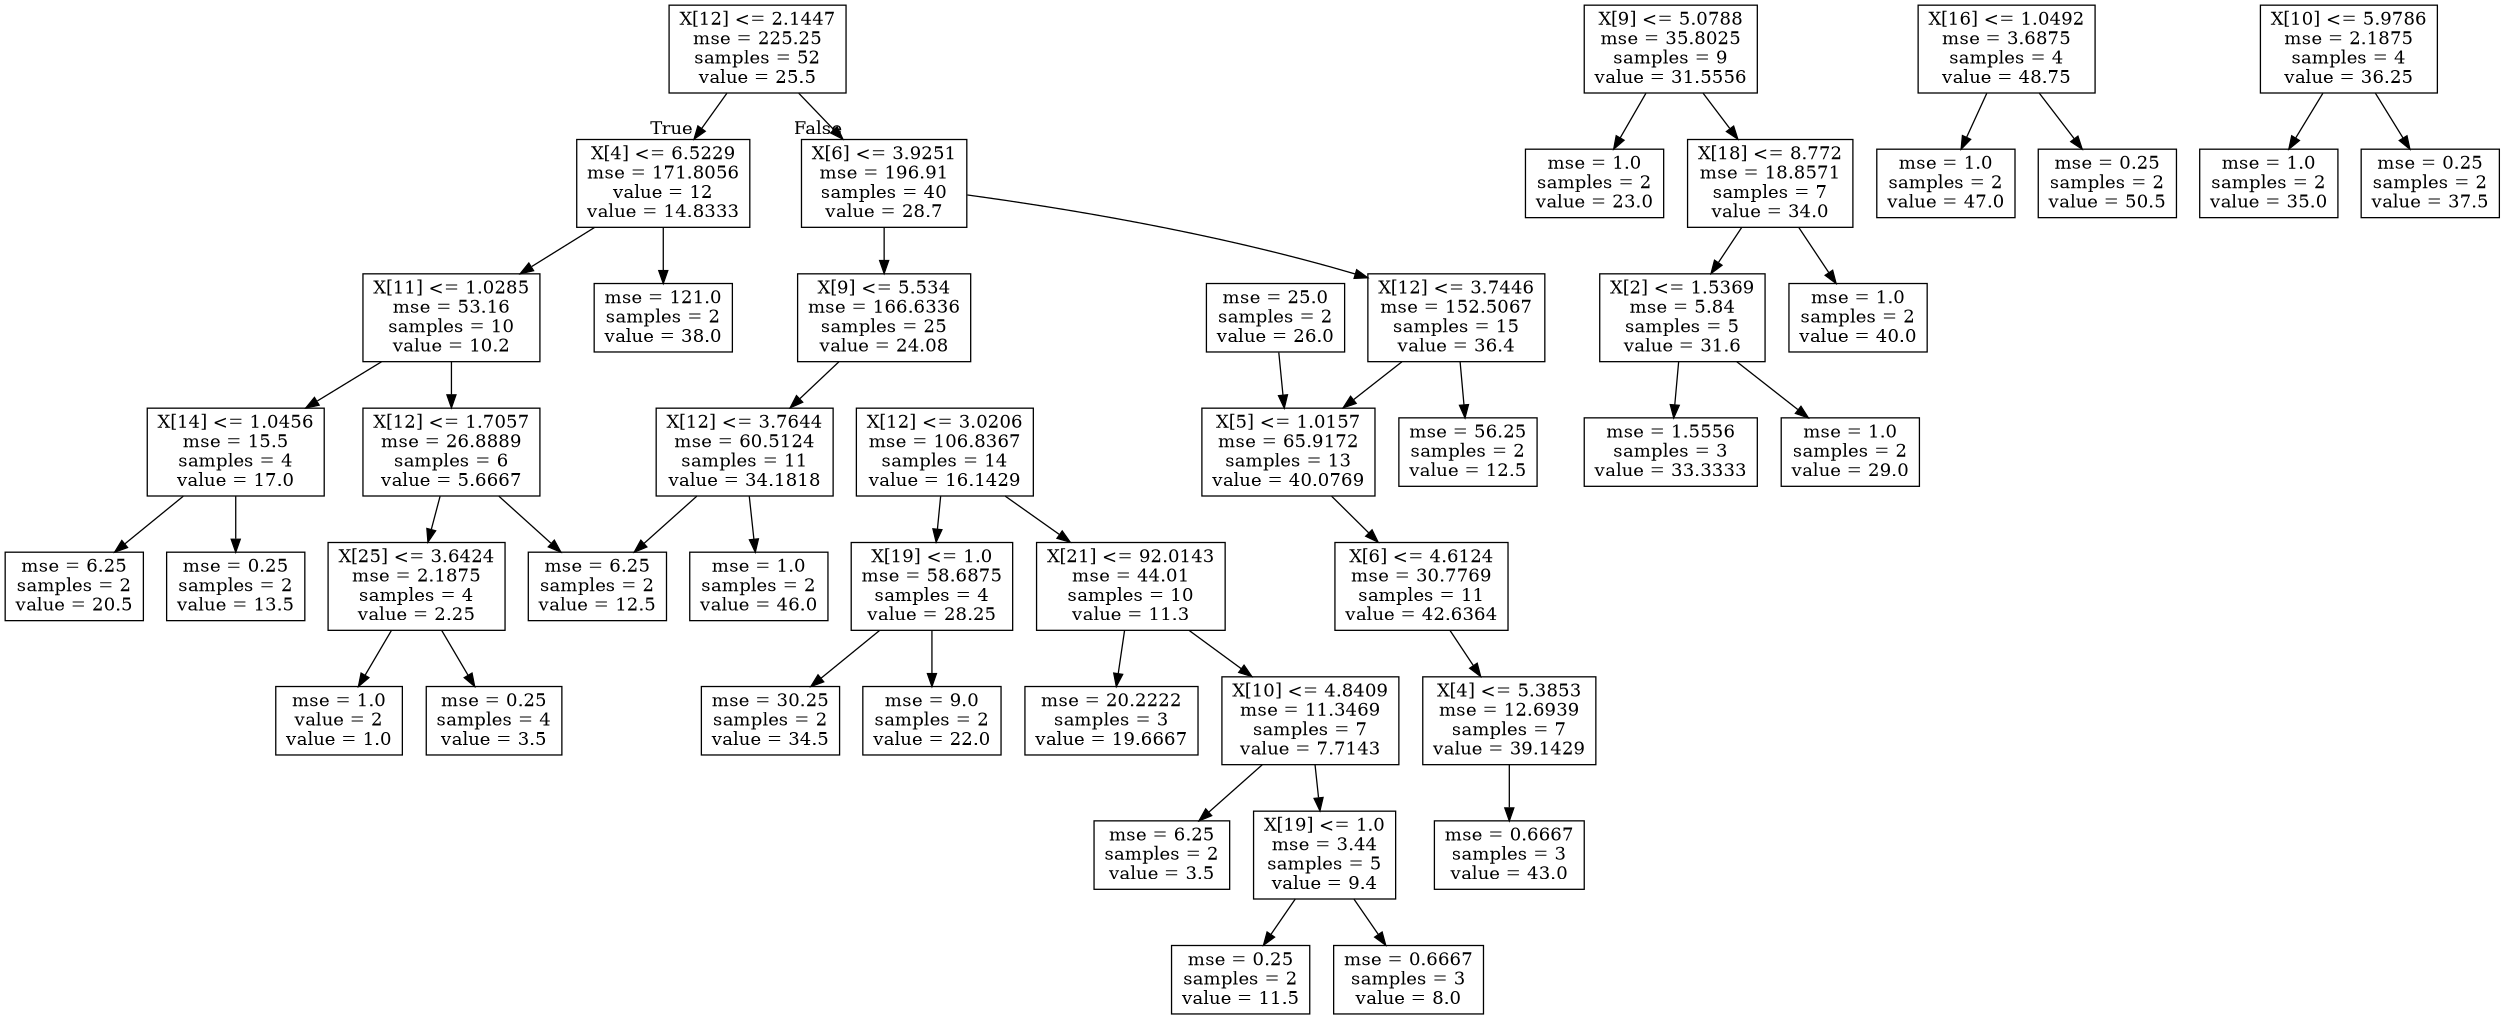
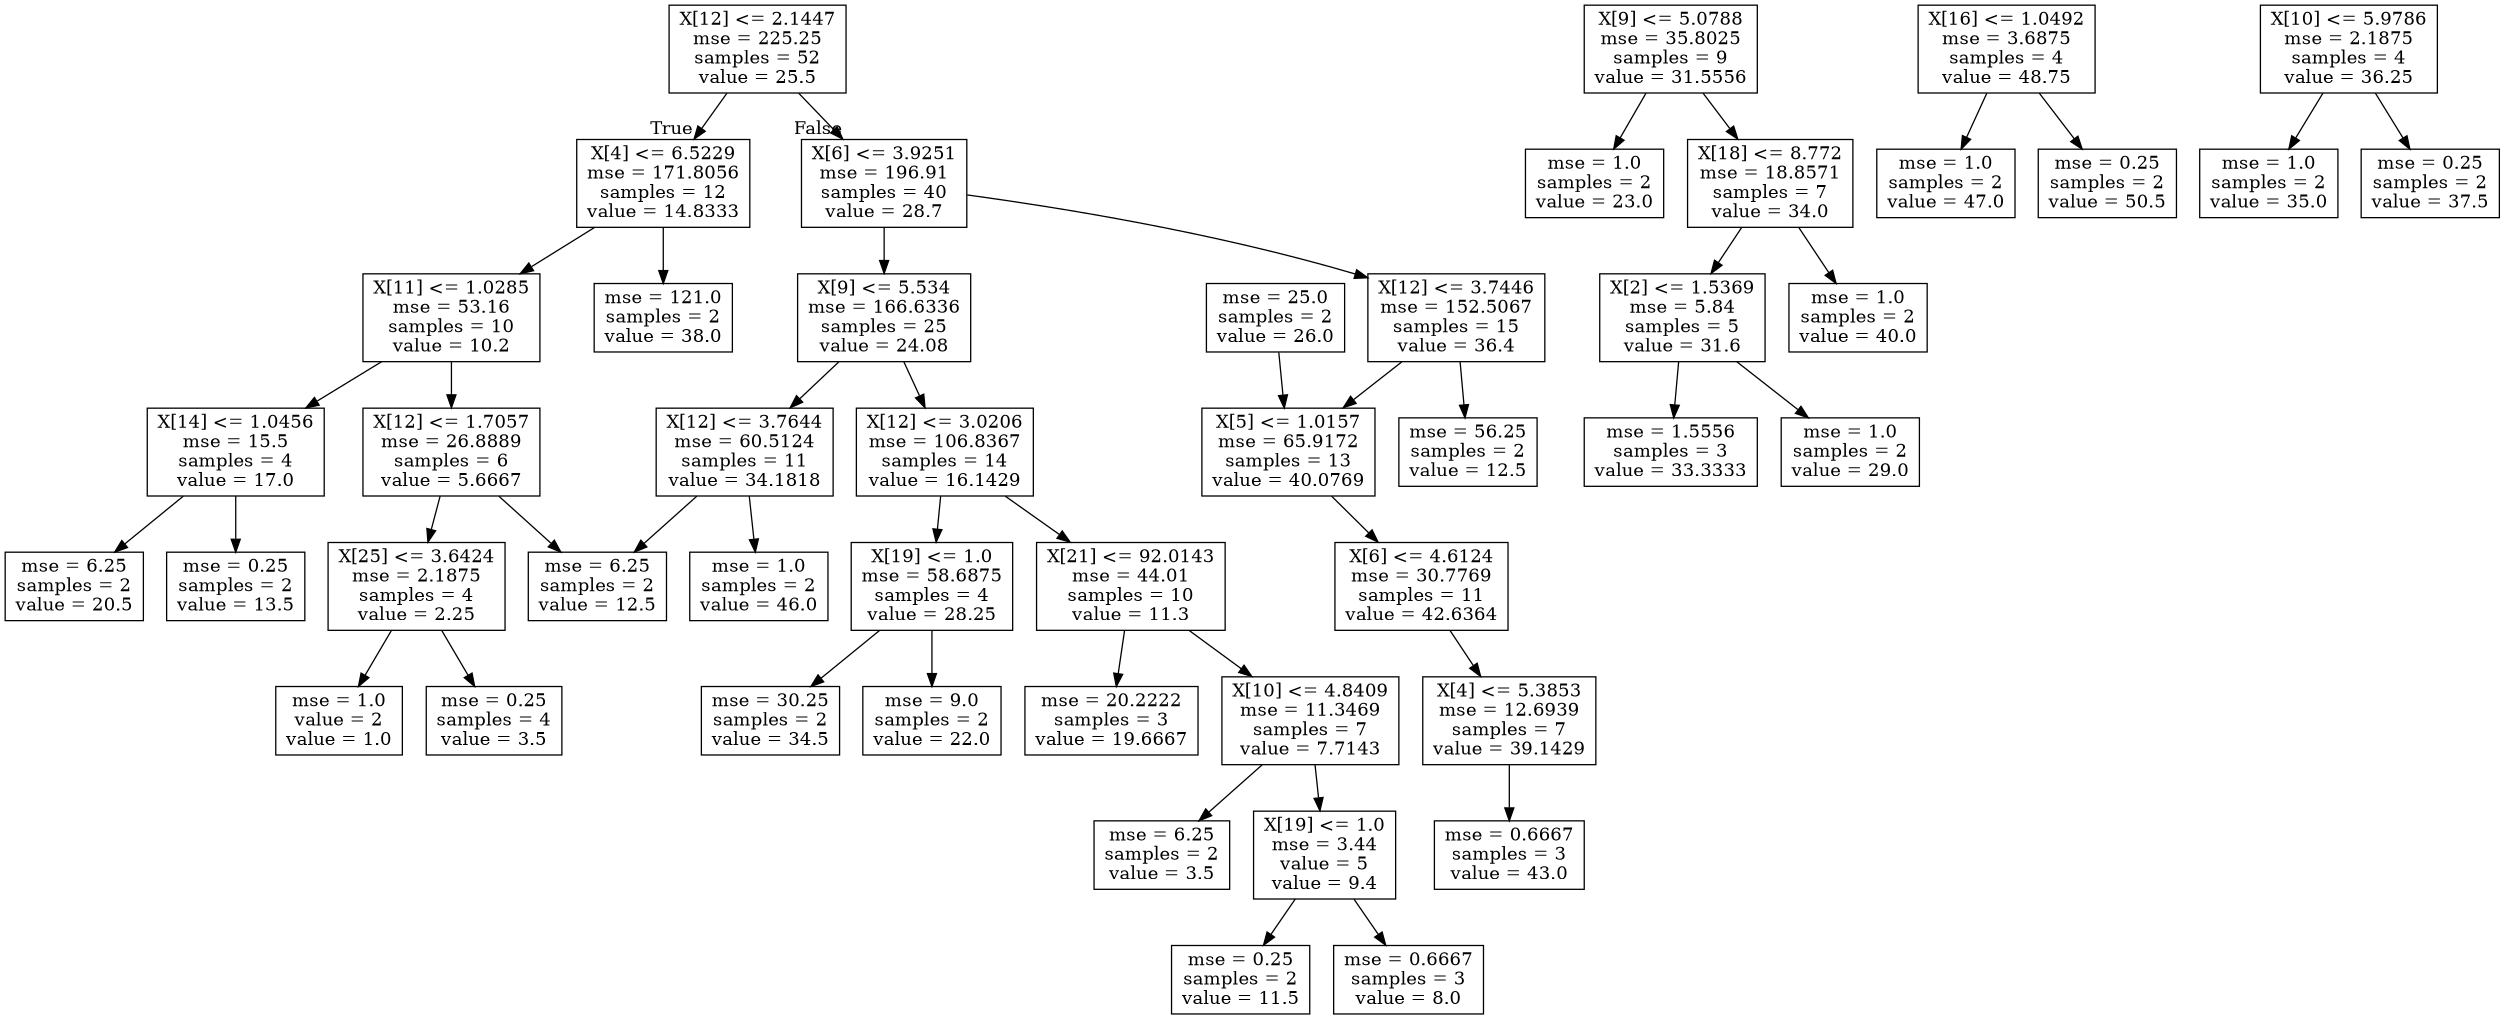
  digraph {
    node [shape=box]
    n1 [label="X[12] <= 2.1447\nmse = 225.25\nsamples = 52\nvalue = 25.5"]
-   n2 [label="X[4] <= 6.5229\nmse = 171.8056\nvalue = 12\nvalue = 14.8333"]
+   n2 [label="X[4] <= 6.5229\nmse = 171.8056\nsamples = 12\nvalue = 14.8333"]
    n3 [label="X[6] <= 3.9251\nmse = 196.91\nsamples = 40\nvalue = 28.7"]
    n4 [label="X[11] <= 1.0285\nmse = 53.16\nsamples = 10\nvalue = 10.2"]
    n5 [label="mse = 121.0\nsamples = 2\nvalue = 38.0"]
    n6 [label="X[9] <= 5.534\nmse = 166.6336\nsamples = 25\nvalue = 24.08"]
    n7 [label="X[12] <= 3.7446\nmse = 152.5067\nsamples = 15\nvalue = 36.4"]
    n8 [label="X[14] <= 1.0456\nmse = 15.5\nsamples = 4\nvalue = 17.0"]
    n9 [label="X[12] <= 1.7057\nmse = 26.8889\nsamples = 6\nvalue = 5.6667"]
    n10 [label="mse = 6.25\nsamples = 2\nvalue = 20.5"]
    n11 [label="mse = 0.25\nsamples = 2\nvalue = 13.5"]
    n12 [label="X[25] <= 3.6424\nmse = 2.1875\nsamples = 4\nvalue = 2.25"]
    n13 [label="mse = 6.25\nsamples = 2\nvalue = 12.5"]
    n14 [label="mse = 1.0\nvalue = 2\nvalue = 1.0"]
    n15 [label="mse = 0.25\nsamples = 4\nvalue = 3.5"]
    n16 [label="X[12] <= 3.7644\nmse = 60.5124\nsamples = 11\nvalue = 34.1818"]
    n17 [label="X[12] <= 3.0206\nmse = 106.8367\nsamples = 14\nvalue = 16.1429"]
    n18 [label="X[5] <= 1.0157\nmse = 65.9172\nsamples = 13\nvalue = 40.0769"]
    n19 [label="mse = 56.25\nsamples = 2\nvalue = 12.5"]
    n20 [label="mse = 1.0\nsamples = 2\nvalue = 46.0"]
    n21 [label="X[19] <= 1.0\nmse = 58.6875\nsamples = 4\nvalue = 28.25"]
    n22 [label="X[21] <= 92.0143\nmse = 44.01\nsamples = 10\nvalue = 11.3"]
    n23 [label="X[9] <= 5.0788\nmse = 35.8025\nsamples = 9\nvalue = 31.5556"]
    n24 [label="mse = 1.0\nsamples = 2\nvalue = 23.0"]
    n25 [label="X[18] <= 8.772\nmse = 18.8571\nsamples = 7\nvalue = 34.0"]
    n26 [label="X[2] <= 1.5369\nmse = 5.84\nsamples = 5\nvalue = 31.6"]
    n27 [label="mse = 1.0\nsamples = 2\nvalue = 40.0"]
    n28 [label="mse = 1.5556\nsamples = 3\nvalue = 33.3333"]
    n29 [label="mse = 1.0\nsamples = 2\nvalue = 29.0"]
    n30 [label="mse = 30.25\nsamples = 2\nvalue = 34.5"]
    n31 [label="mse = 9.0\nsamples = 2\nvalue = 22.0"]
    n32 [label="mse = 20.2222\nsamples = 3\nvalue = 19.6667"]
    n33 [label="X[10] <= 4.8409\nmse = 11.3469\nsamples = 7\nvalue = 7.7143"]
    n34 [label="mse = 6.25\nsamples = 2\nvalue = 3.5"]
-   n35 [label="X[19] <= 1.0\nmse = 3.44\nsamples = 5\nvalue = 9.4"]
+   n35 [label="X[19] <= 1.0\nmse = 3.44\nvalue = 5\nvalue = 9.4"]
    n36 [label="mse = 0.25\nsamples = 2\nvalue = 11.5"]
    n37 [label="mse = 0.6667\nsamples = 3\nvalue = 8.0"]
    n38 [label="X[6] <= 4.6124\nmse = 30.7769\nsamples = 11\nvalue = 42.6364"]
    n39 [label="mse = 25.0\nsamples = 2\nvalue = 26.0"]
    n40 [label="X[4] <= 5.3853\nmse = 12.6939\nsamples = 7\nvalue = 39.1429"]
    n41 [label="X[16] <= 1.0492\nmse = 3.6875\nsamples = 4\nvalue = 48.75"]
    n42 [label="mse = 1.0\nsamples = 2\nvalue = 47.0"]
    n43 [label="mse = 0.25\nsamples = 2\nvalue = 50.5"]
    n44 [label="mse = 0.6667\nsamples = 3\nvalue = 43.0"]
    n45 [label="X[10] <= 5.9786\nmse = 2.1875\nsamples = 4\nvalue = 36.25"]
    n46 [label="mse = 1.0\nsamples = 2\nvalue = 35.0"]
    n47 [label="mse = 0.25\nsamples = 2\nvalue = 37.5"]
    n1 -> n2 [headlabel=True labelangle=45 labeldistance=2.5]
    n1 -> n3 [headlabel=False labelangle=-45 labeldistance=2.5]
    n2 -> n4
    n2 -> n5
    n3 -> n6
    n3 -> n7
    n4 -> n8
    n4 -> n9
    n6 -> n16
+   n6 -> n17
    n7 -> n18
    n7 -> n19
    n8 -> n10
    n8 -> n11
    n9 -> n12
    n9 -> n13
    n12 -> n14
    n12 -> n15
    n16 -> n13
    n16 -> n20
    n17 -> n21
    n17 -> n22
    n18 -> n38
    n21 -> n30
    n21 -> n31
    n22 -> n32
    n22 -> n33
    n23 -> n24
    n23 -> n25
    n25 -> n26
    n25 -> n27
    n26 -> n28
    n26 -> n29
    n33 -> n34
    n33 -> n35
    n35 -> n36
    n35 -> n37
    n38 -> n40
    n39 -> n18
    n40 -> n44
    n41 -> n42
    n41 -> n43
    n45 -> n46
    n45 -> n47
  }
